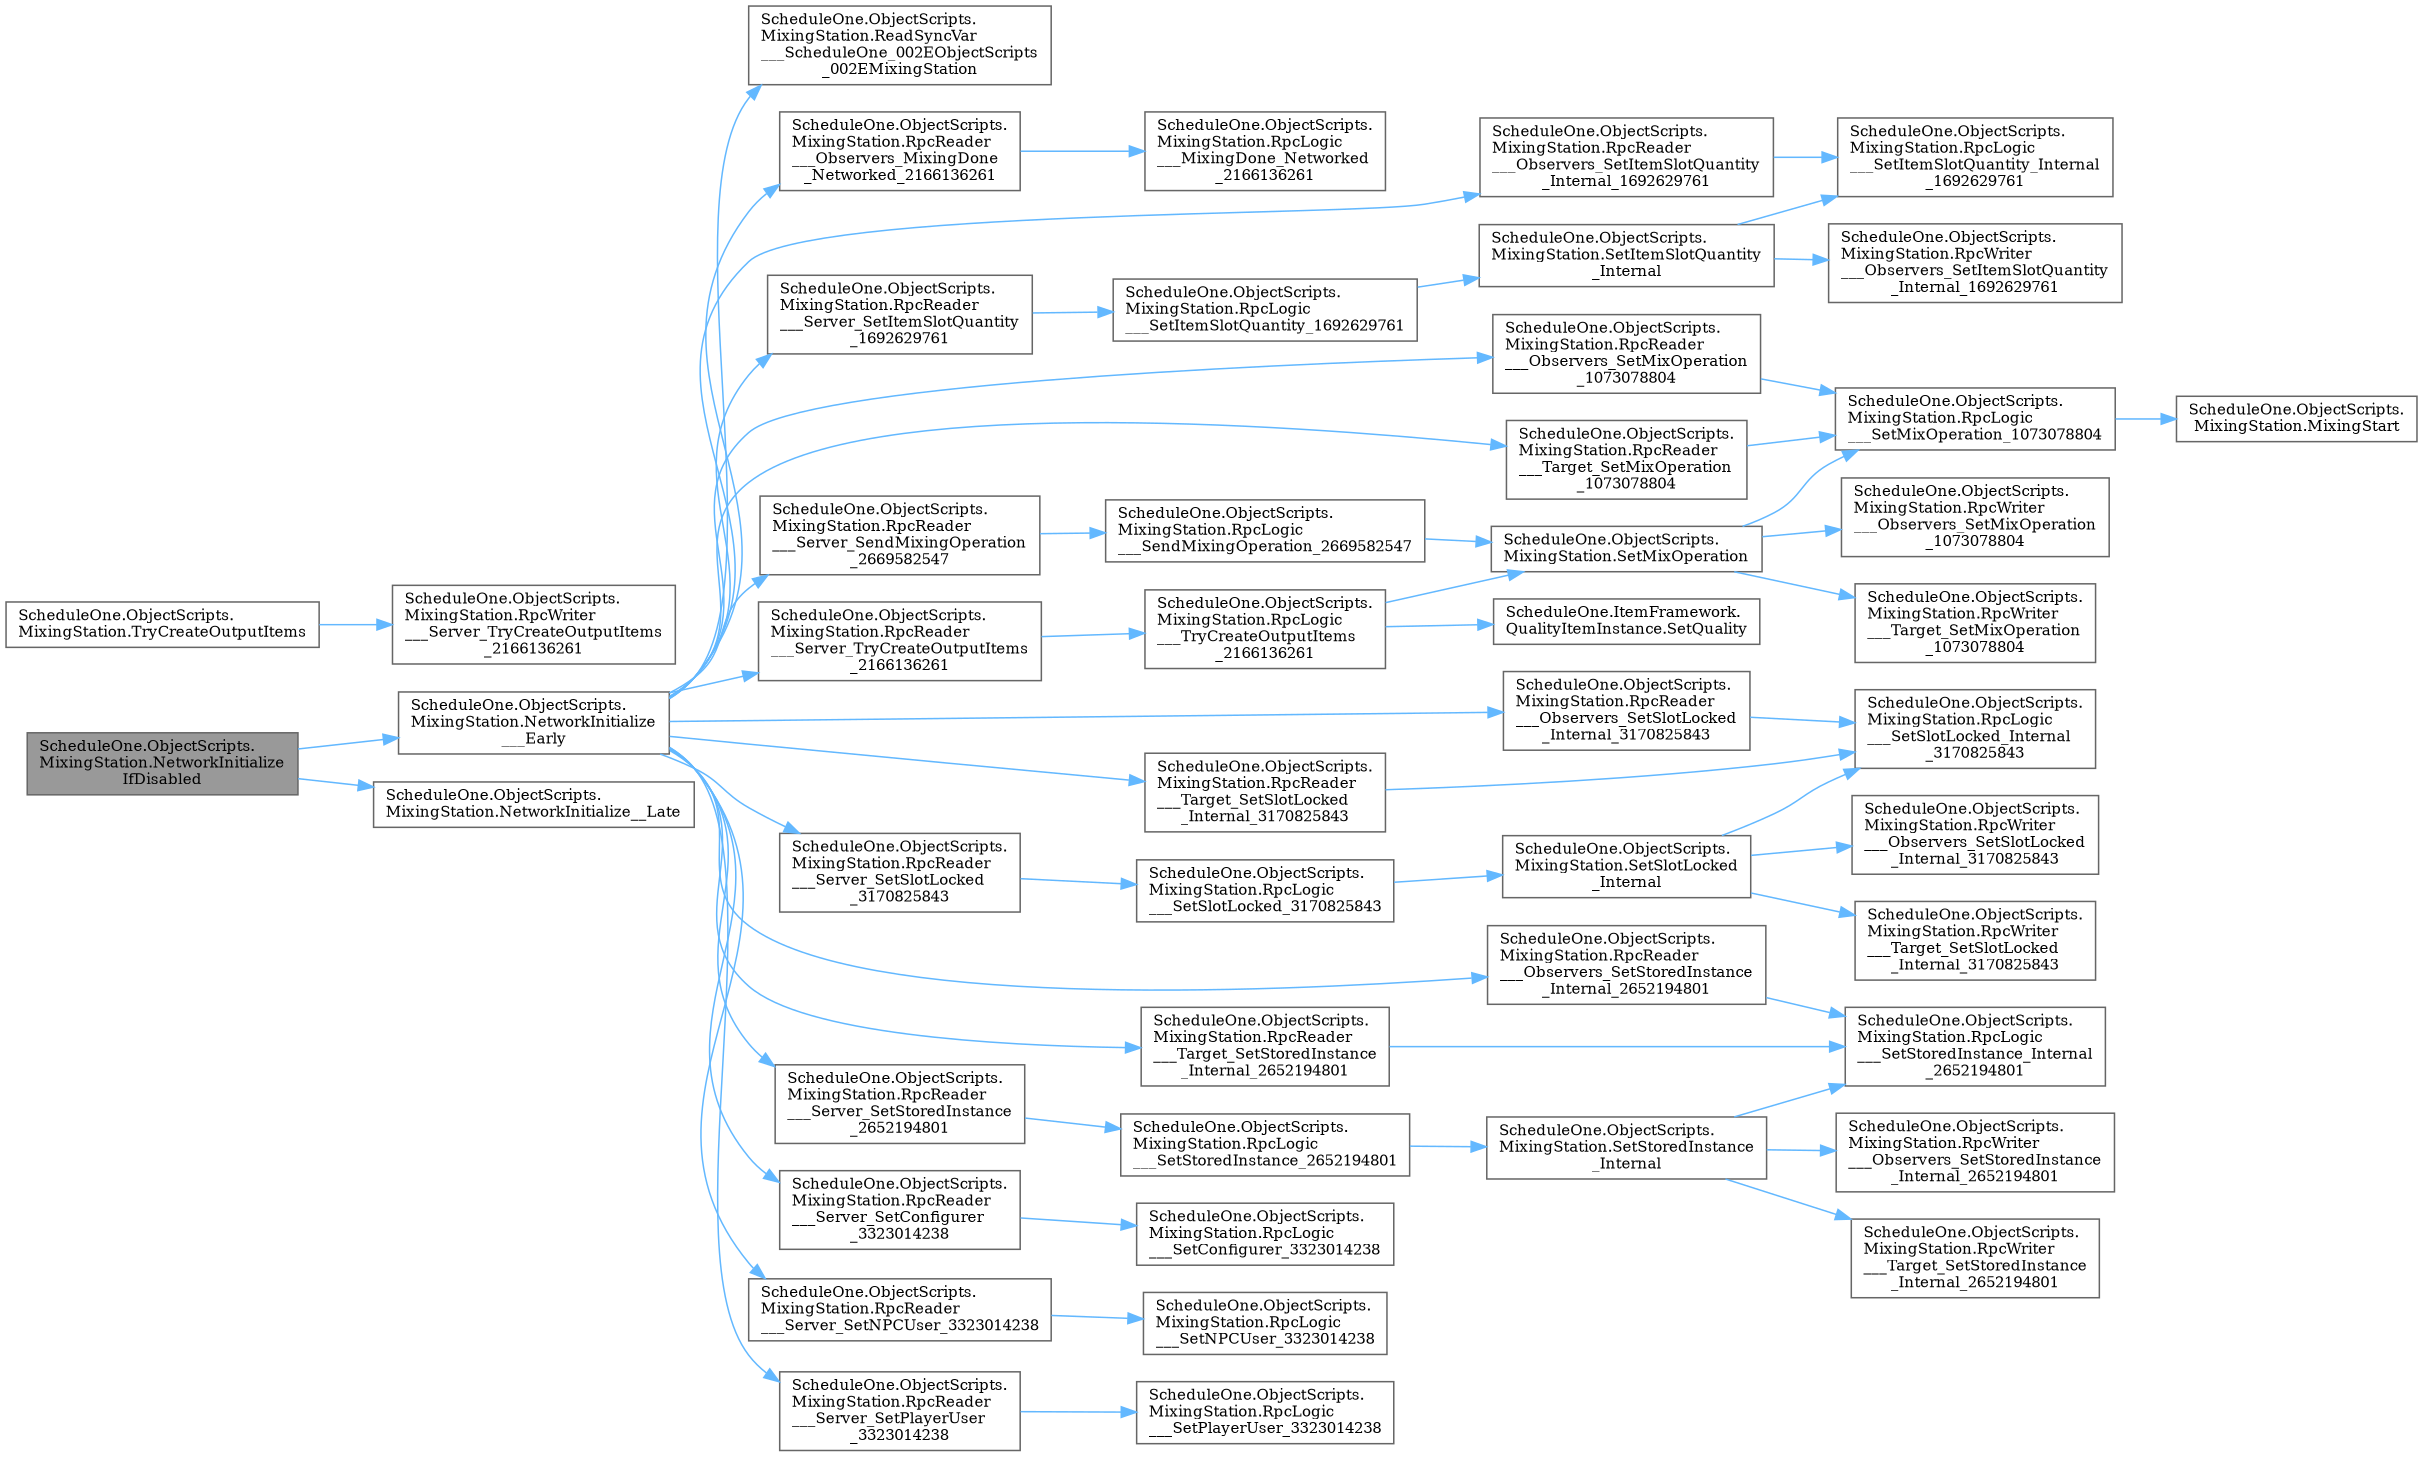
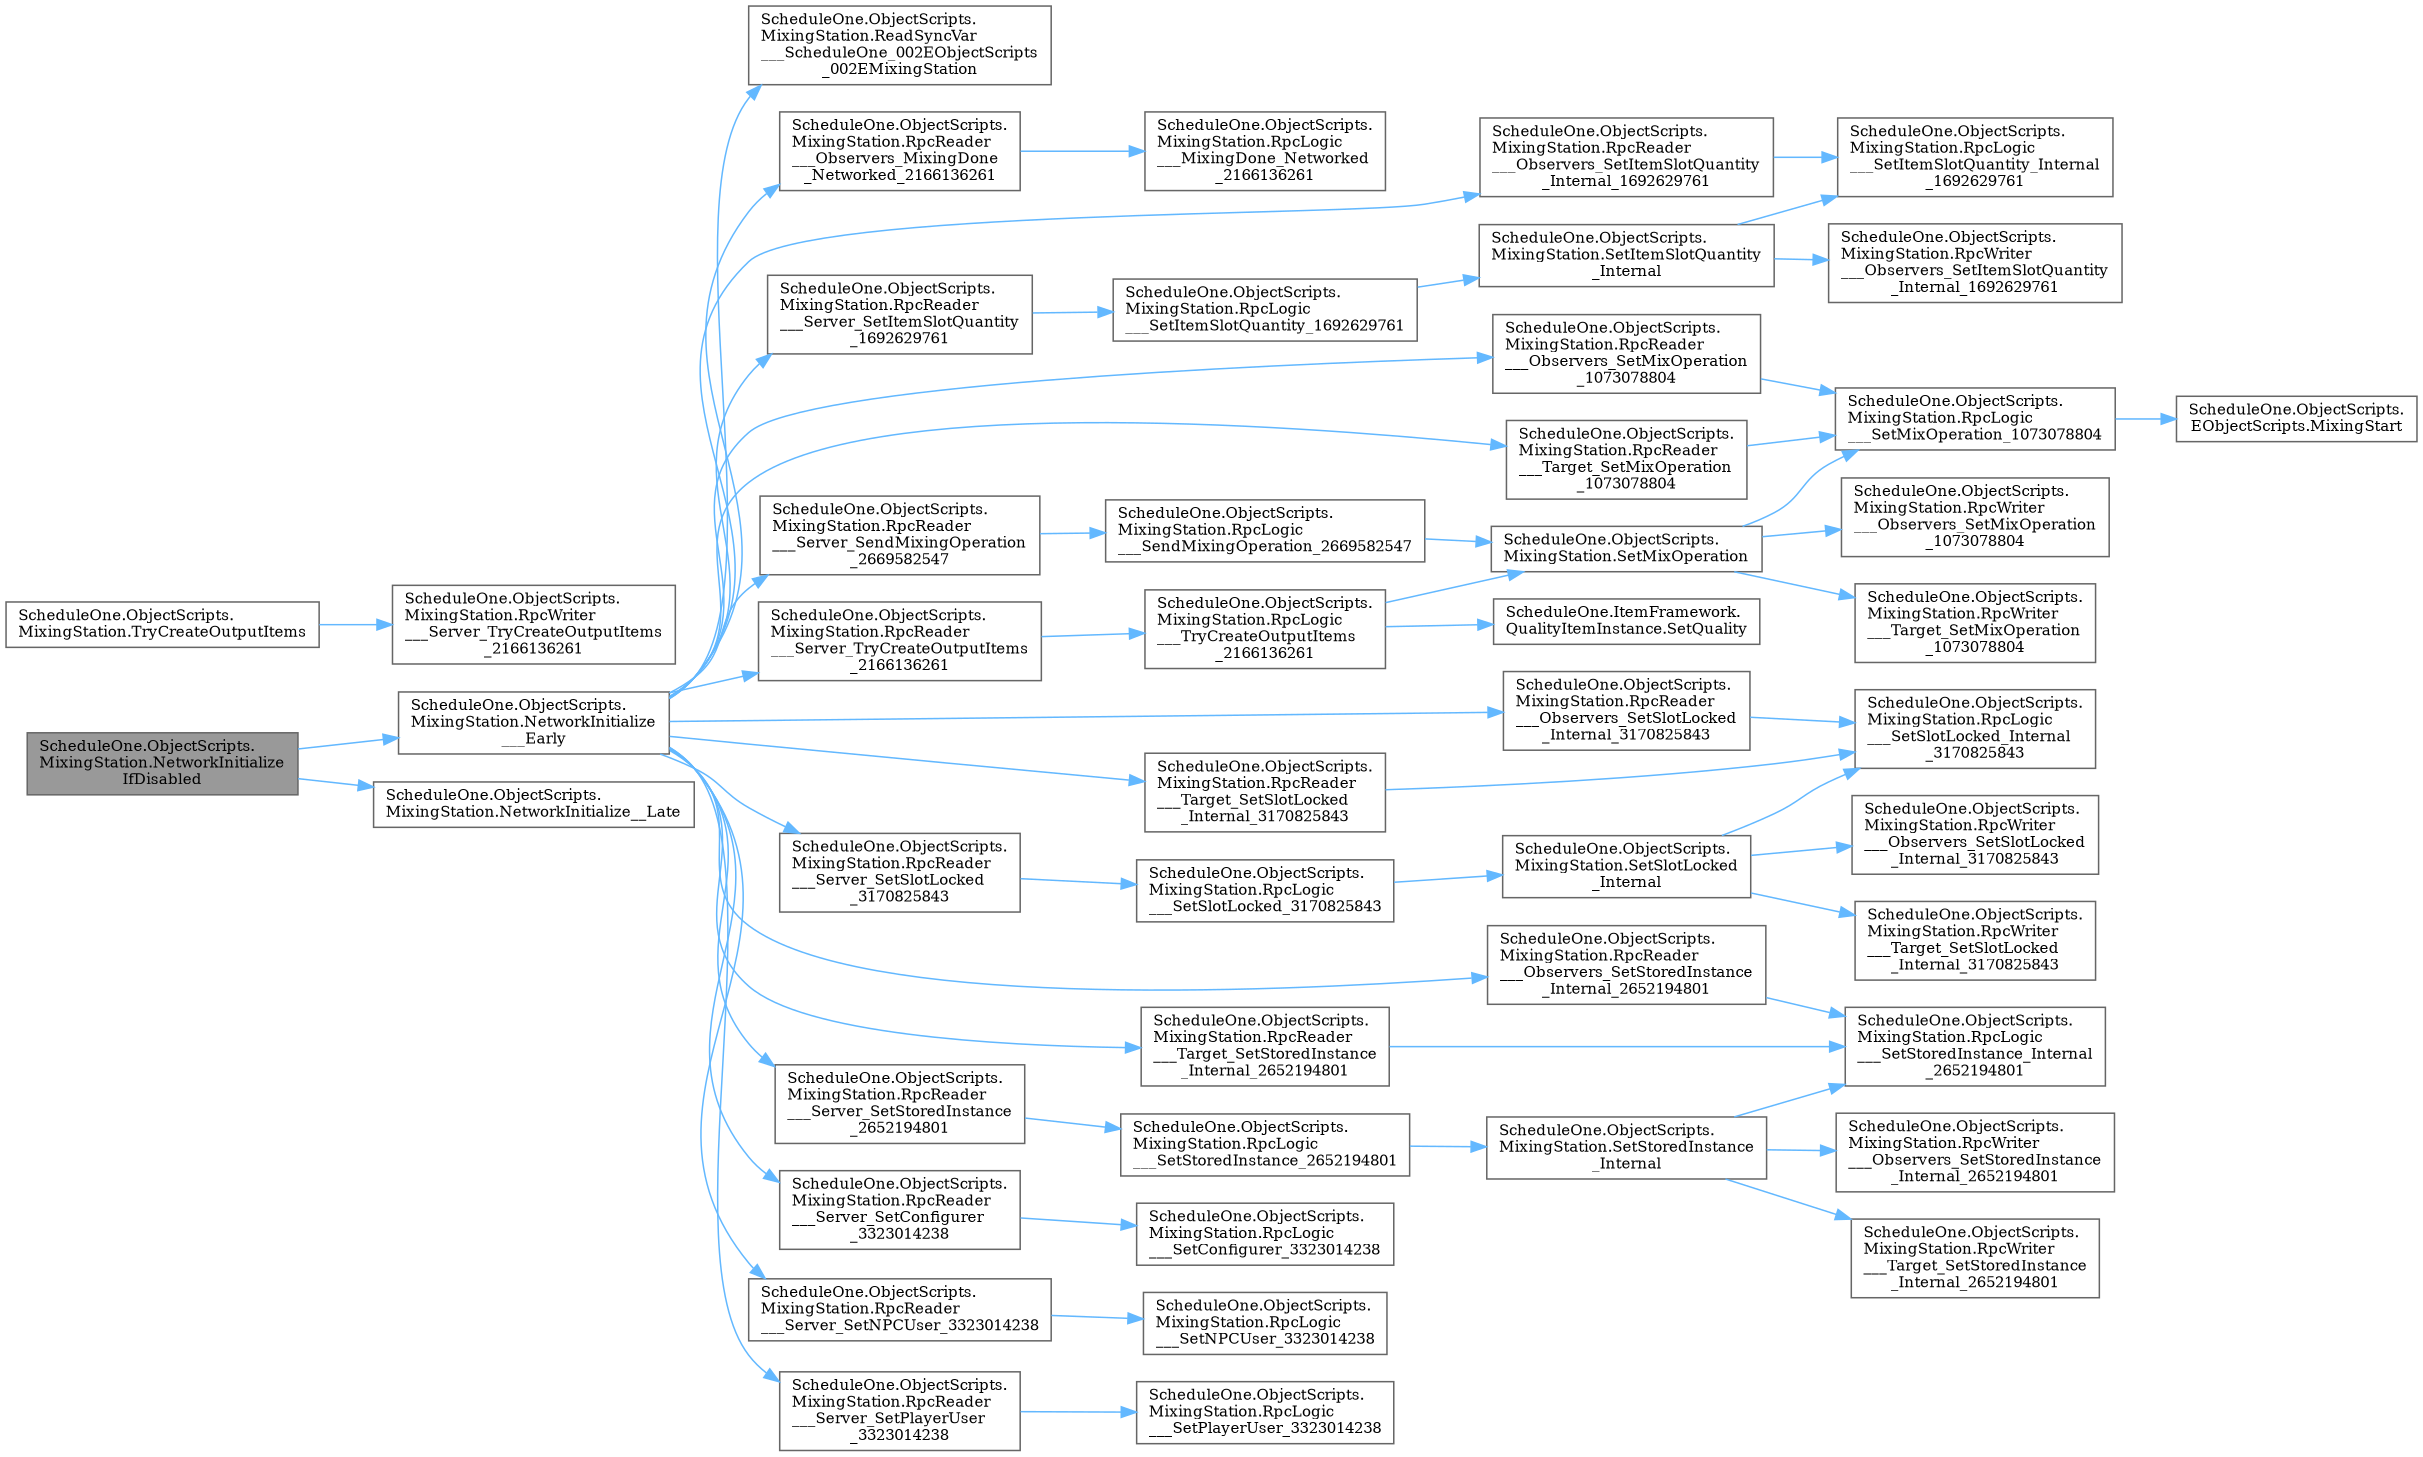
  digraph {
    fontname="DejaVu Serif"
    rankdir=LR
    node [color=grey40 fillcolor=white fontname="DejaVu Serif" fontsize=10 shape=box style=filled]
    edge [color=steelblue1 fontname="DejaVu Serif" fontsize=10 labelfontname=Helvetica labelfontsize=10 style=solid]
    n1 [color=gray40 fillcolor=grey60 fontcolor=black height=0.2 label="ScheduleOne.ObjectScripts.\lMixingStation.NetworkInitialize\lIfDisabled" width=0.4]
    n2 [height=0.2 label="ScheduleOne.ObjectScripts.\lMixingStation.NetworkInitialize\l___Early" width=0.4]
    n3 [height=0.2 label="ScheduleOne.ObjectScripts.\lMixingStation.NetworkInitialize__Late" width=0.4]
    n4 [height=0.2 label="ScheduleOne.ObjectScripts.\lMixingStation.ReadSyncVar\l___ScheduleOne_002EObjectScripts\l_002EMixingStation" width=0.4]
    n5 [height=0.2 label="ScheduleOne.ObjectScripts.\lMixingStation.RpcReader\l___Observers_MixingDone\l_Networked_2166136261" width=0.4]
    n6 [height=0.2 label="ScheduleOne.ObjectScripts.\lMixingStation.RpcReader\l___Observers_SetItemSlotQuantity\l_Internal_1692629761" width=0.4]
    n7 [height=0.2 label="ScheduleOne.ObjectScripts.\lMixingStation.RpcReader\l___Observers_SetMixOperation\l_1073078804" width=0.4]
    n8 [height=0.2 label="ScheduleOne.ObjectScripts.\lMixingStation.RpcReader\l___Observers_SetSlotLocked\l_Internal_3170825843" width=0.4]
    n9 [height=0.2 label="ScheduleOne.ObjectScripts.\lMixingStation.RpcReader\l___Observers_SetStoredInstance\l_Internal_2652194801" width=0.4]
    n10 [height=0.2 label="ScheduleOne.ObjectScripts.\lMixingStation.RpcReader\l___Server_SendMixingOperation\l_2669582547" width=0.4]
    n11 [height=0.2 label="ScheduleOne.ObjectScripts.\lMixingStation.RpcReader\l___Server_SetConfigurer\l_3323014238" width=0.4]
    n12 [height=0.2 label="ScheduleOne.ObjectScripts.\lMixingStation.RpcReader\l___Server_SetItemSlotQuantity\l_1692629761" width=0.4]
    n13 [height=0.2 label="ScheduleOne.ObjectScripts.\lMixingStation.RpcReader\l___Server_SetNPCUser_3323014238" width=0.4]
    n14 [height=0.2 label="ScheduleOne.ObjectScripts.\lMixingStation.RpcReader\l___Server_SetPlayerUser\l_3323014238" width=0.4]
    n15 [height=0.2 label="ScheduleOne.ObjectScripts.\lMixingStation.RpcReader\l___Server_SetSlotLocked\l_3170825843" width=0.4]
    n16 [height=0.2 label="ScheduleOne.ObjectScripts.\lMixingStation.RpcReader\l___Server_SetStoredInstance\l_2652194801" width=0.4]
    n17 [height=0.2 label="ScheduleOne.ObjectScripts.\lMixingStation.RpcReader\l___Server_TryCreateOutputItems\l_2166136261" width=0.4]
    n18 [height=0.2 label="ScheduleOne.ObjectScripts.\lMixingStation.RpcReader\l___Target_SetMixOperation\l_1073078804" width=0.4]
    n19 [height=0.2 label="ScheduleOne.ObjectScripts.\lMixingStation.RpcReader\l___Target_SetSlotLocked\l_Internal_3170825843" width=0.4]
    n20 [height=0.2 label="ScheduleOne.ObjectScripts.\lMixingStation.RpcReader\l___Target_SetStoredInstance\l_Internal_2652194801" width=0.4]
    n21 [height=0.2 label="ScheduleOne.ObjectScripts.\lMixingStation.RpcLogic\l___MixingDone_Networked\l_2166136261" width=0.4]
    n22 [height=0.2 label="ScheduleOne.ObjectScripts.\lMixingStation.RpcLogic\l___SetItemSlotQuantity_Internal\l_1692629761" width=0.4]
    n23 [height=0.2 label="ScheduleOne.ObjectScripts.\lMixingStation.RpcLogic\l___SetMixOperation_1073078804" width=0.4]
    n24 [height=0.2 label="ScheduleOne.ObjectScripts.\lMixingStation.RpcLogic\l___SetSlotLocked_Internal\l_3170825843" width=0.4]
    n25 [height=0.2 label="ScheduleOne.ObjectScripts.\lMixingStation.RpcLogic\l___SetStoredInstance_Internal\l_2652194801" width=0.4]
    n26 [height=0.2 label="ScheduleOne.ObjectScripts.\lMixingStation.RpcLogic\l___SendMixingOperation_2669582547" width=0.4]
    n27 [height=0.2 label="ScheduleOne.ObjectScripts.\lMixingStation.RpcLogic\l___SetConfigurer_3323014238" width=0.4]
    n28 [height=0.2 label="ScheduleOne.ObjectScripts.\lMixingStation.RpcLogic\l___SetItemSlotQuantity_1692629761" width=0.4]
    n29 [height=0.2 label="ScheduleOne.ObjectScripts.\lMixingStation.RpcLogic\l___SetNPCUser_3323014238" width=0.4]
    n30 [height=0.2 label="ScheduleOne.ObjectScripts.\lMixingStation.RpcLogic\l___SetPlayerUser_3323014238" width=0.4]
    n31 [height=0.2 label="ScheduleOne.ObjectScripts.\lMixingStation.RpcLogic\l___SetSlotLocked_3170825843" width=0.4]
    n32 [height=0.2 label="ScheduleOne.ObjectScripts.\lMixingStation.RpcLogic\l___SetStoredInstance_2652194801" width=0.4]
    n33 [height=0.2 label="ScheduleOne.ObjectScripts.\lMixingStation.RpcLogic\l___TryCreateOutputItems\l_2166136261" width=0.4]
    n34 [height=0.2 label="ScheduleOne.ObjectScripts.\lMixingStation.TryCreateOutputItems" width=0.4]
    n35 [height=0.2 label="ScheduleOne.ObjectScripts.\lMixingStation.RpcWriter\l___Server_TryCreateOutputItems\l_2166136261" width=0.4]
-   n36 [height=0.2 label="ScheduleOne.ObjectScripts.\lMixingStation.MixingStart" width=0.4]
+   n36 [height=0.2 label="ScheduleOne.ObjectScripts.\lEObjectScripts.MixingStart" width=0.4]
    n37 [height=0.2 label="ScheduleOne.ObjectScripts.\lMixingStation.SetMixOperation" width=0.4]
    n38 [height=0.2 label="ScheduleOne.ObjectScripts.\lMixingStation.RpcWriter\l___Observers_SetMixOperation\l_1073078804" width=0.4]
    n39 [height=0.2 label="ScheduleOne.ObjectScripts.\lMixingStation.RpcWriter\l___Target_SetMixOperation\l_1073078804" width=0.4]
    n40 [height=0.2 label="ScheduleOne.ObjectScripts.\lMixingStation.SetItemSlotQuantity\l_Internal" width=0.4]
    n41 [height=0.2 label="ScheduleOne.ObjectScripts.\lMixingStation.RpcWriter\l___Observers_SetItemSlotQuantity\l_Internal_1692629761" width=0.4]
    n42 [height=0.2 label="ScheduleOne.ObjectScripts.\lMixingStation.SetSlotLocked\l_Internal" width=0.4]
    n43 [height=0.2 label="ScheduleOne.ObjectScripts.\lMixingStation.RpcWriter\l___Observers_SetSlotLocked\l_Internal_3170825843" width=0.4]
    n44 [height=0.2 label="ScheduleOne.ObjectScripts.\lMixingStation.RpcWriter\l___Target_SetSlotLocked\l_Internal_3170825843" width=0.4]
    n45 [height=0.2 label="ScheduleOne.ObjectScripts.\lMixingStation.SetStoredInstance\l_Internal" width=0.4]
    n46 [height=0.2 label="ScheduleOne.ObjectScripts.\lMixingStation.RpcWriter\l___Observers_SetStoredInstance\l_Internal_2652194801" width=0.4]
    n47 [height=0.2 label="ScheduleOne.ObjectScripts.\lMixingStation.RpcWriter\l___Target_SetStoredInstance\l_Internal_2652194801" width=0.4]
    n48 [height=0.2 label="ScheduleOne.ItemFramework.\lQualityItemInstance.SetQuality" width=0.4]
    n1 -> n2
    n1 -> n3
    n2 -> n4
    n2 -> n5
    n2 -> n6
    n2 -> n7
    n2 -> n8
    n2 -> n9
    n2 -> n10
    n2 -> n11
    n2 -> n12
    n2 -> n13
    n2 -> n14
    n2 -> n15
    n2 -> n16
    n2 -> n17
    n2 -> n18
    n2 -> n19
    n2 -> n20
    n5 -> n21
    n6 -> n22
    n7 -> n23
    n8 -> n24
    n9 -> n25
    n10 -> n26
    n11 -> n27
    n12 -> n28
    n13 -> n29
    n14 -> n30
    n15 -> n31
    n16 -> n32
    n17 -> n33
    n18 -> n23
    n19 -> n24
    n20 -> n25
    n23 -> n36
    n26 -> n37
    n28 -> n40
    n31 -> n42
    n32 -> n45
    n33 -> n37
    n33 -> n48
    n34 -> n35
    n37 -> n23
    n37 -> n38
    n37 -> n39
    n40 -> n22
    n40 -> n41
    n42 -> n24
    n42 -> n43
    n42 -> n44
    n45 -> n25
    n45 -> n46
    n45 -> n47
  }
